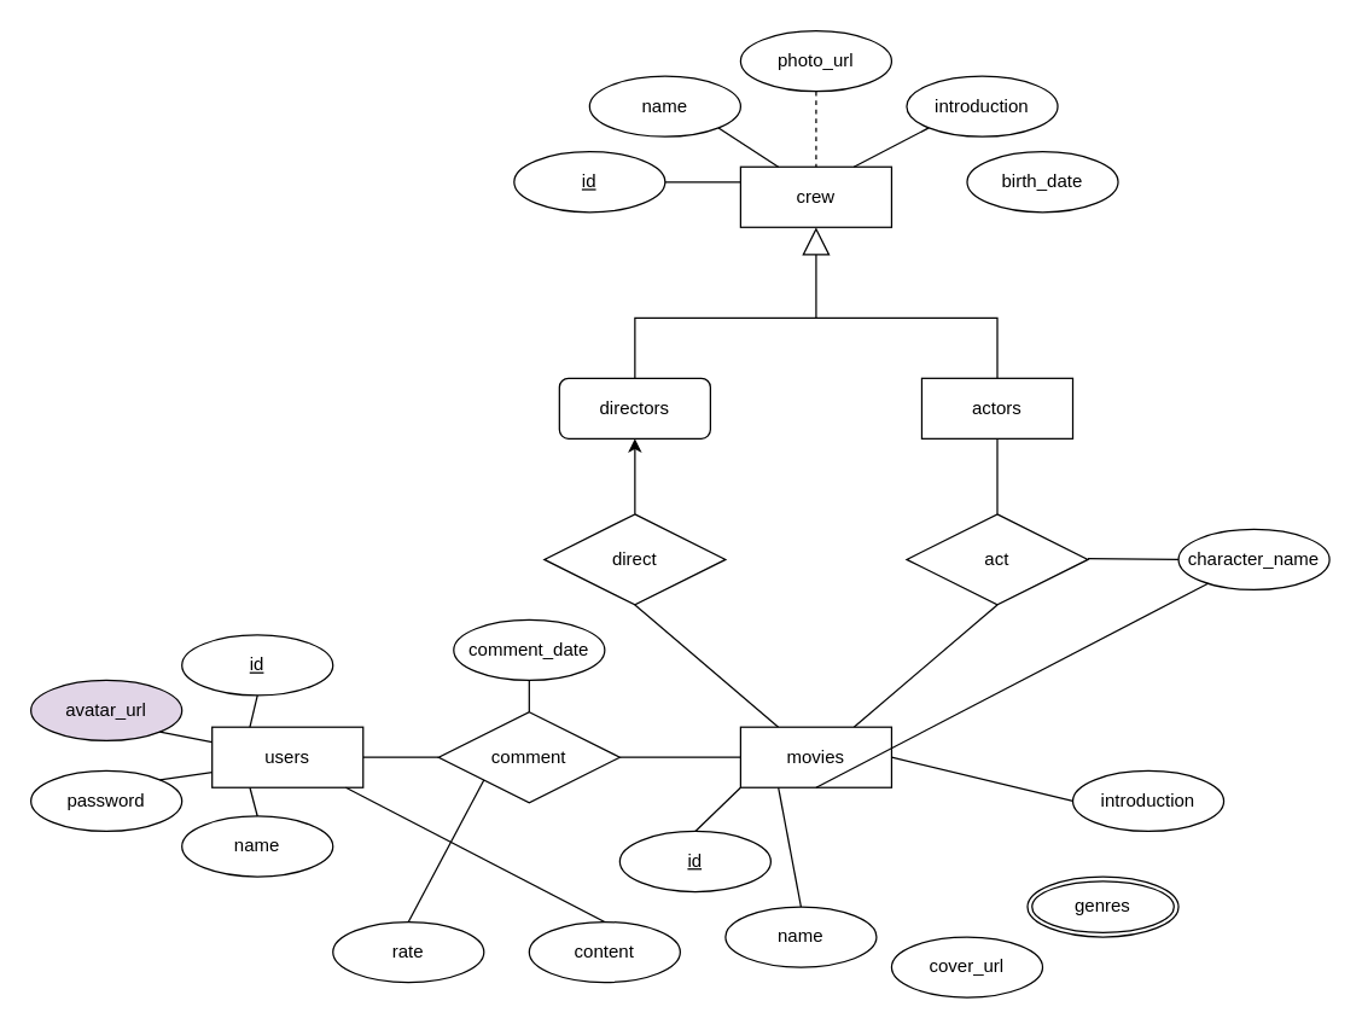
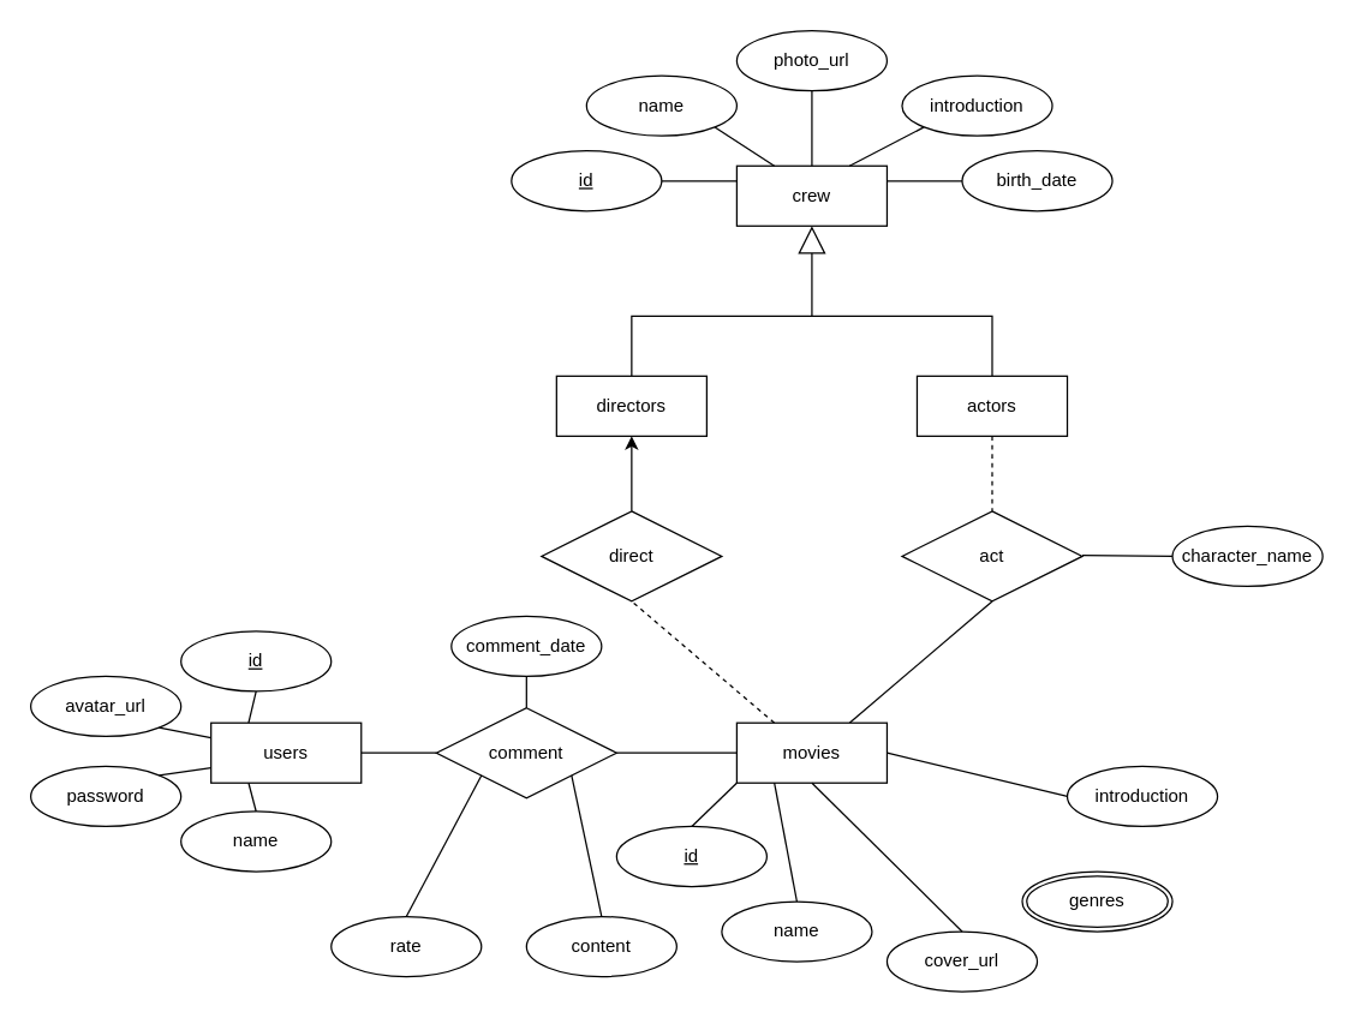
  <mxCell id="0" />
  <mxCell id="1" parent="0" />
  <mxCell id="2" value="" style="endArrow=block;endSize=16;endFill=0;html=1;entryX=0.5;entryY=1;entryDx=0;entryDy=0;" edge="1" parent="1" target="18"><mxGeometry width="160" relative="1" as="geometry"><mxPoint x="540" y="210" as="sourcePoint" /><mxPoint x="540" y="150" as="targetPoint" /></mxGeometry></mxCell>
  <mxCell id="3" value="" style="endArrow=none;html=1;rounded=0;exitX=0.5;exitY=0;exitDx=0;exitDy=0;entryX=0.5;entryY=0;entryDx=0;entryDy=0;" edge="1" parent="1" source="16" target="17"><mxGeometry relative="1" as="geometry"><mxPoint x="420" y="240" as="sourcePoint" /><mxPoint x="680" y="230" as="targetPoint" /><Array as="points"><mxPoint x="420" y="210" /><mxPoint x="660" y="210" /></Array></mxGeometry></mxCell>
  <mxCell id="4" value="direct" style="shape=rhombus;perimeter=rhombusPerimeter;whiteSpace=wrap;html=1;align=center;" vertex="1" parent="1"><mxGeometry x="360" y="340" width="120" height="60" as="geometry" /></mxCell>
  <mxCell id="5" value="act" style="shape=rhombus;perimeter=rhombusPerimeter;whiteSpace=wrap;html=1;align=center;" vertex="1" parent="1"><mxGeometry x="600" y="340" width="120" height="60" as="geometry" /></mxCell>
  <mxCell id="6" value="" style="endArrow=none;html=1;rounded=0;entryX=0;entryY=0.5;entryDx=0;entryDy=0;" edge="1" parent="1" target="7"><mxGeometry relative="1" as="geometry"><mxPoint x="720" y="369.29" as="sourcePoint" /><mxPoint x="780" y="369" as="targetPoint" /></mxGeometry></mxCell>
  <mxCell id="7" value="character_name" style="ellipse;whiteSpace=wrap;html=1;align=center;" vertex="1" parent="1"><mxGeometry x="780" y="350" width="100" height="40" as="geometry" /></mxCell>
- <mxCell id="8" value="" style="endArrow=none;html=1;rounded=0;exitX=0.25;exitY=0;exitDx=0;exitDy=0;entryX=0.5;entryY=1;entryDx=0;entryDy=0;" edge="1" parent="1" source="43" target="4"><mxGeometry relative="1" as="geometry"><mxPoint x="500" y="430" as="sourcePoint" /><mxPoint x="530" y="400" as="targetPoint" /></mxGeometry></mxCell>
+ <mxCell id="8" value="" style="endArrow=none;html=1;rounded=0;exitX=0.25;exitY=0;exitDx=0;exitDy=0;entryX=0.5;entryY=1;entryDx=0;entryDy=0;dashed=1;" edge="1" parent="1" source="43" target="4"><mxGeometry relative="1" as="geometry"><mxPoint x="500" y="430" as="sourcePoint" /><mxPoint x="530" y="400" as="targetPoint" /></mxGeometry></mxCell>
  <mxCell id="9" value="" style="endArrow=none;html=1;rounded=0;exitX=0.5;exitY=1;exitDx=0;exitDy=0;entryX=0.75;entryY=0;entryDx=0;entryDy=0;" edge="1" parent="1" source="5" target="43"><mxGeometry relative="1" as="geometry"><mxPoint x="370" y="400" as="sourcePoint" /><mxPoint x="580" y="430" as="targetPoint" /></mxGeometry></mxCell>
- <mxCell id="10" value="" style="endArrow=none;html=1;rounded=0;exitX=0.5;exitY=1;exitDx=0;exitDy=0;entryX=0.5;entryY=0;entryDx=0;entryDy=0;" edge="1" parent="1" source="17" target="5"><mxGeometry relative="1" as="geometry"><mxPoint x="660" y="296" as="sourcePoint" /><mxPoint x="530" y="400" as="targetPoint" /></mxGeometry></mxCell>
+ <mxCell id="10" value="" style="endArrow=none;html=1;rounded=0;exitX=0.5;exitY=1;exitDx=0;exitDy=0;entryX=0.5;entryY=0;entryDx=0;entryDy=0;dashed=1;" edge="1" parent="1" source="17" target="5"><mxGeometry relative="1" as="geometry"><mxPoint x="660" y="296" as="sourcePoint" /><mxPoint x="530" y="400" as="targetPoint" /></mxGeometry></mxCell>
  <mxCell id="11" value="" style="endArrow=classic;html=1;entryX=0.5;entryY=1;entryDx=0;entryDy=0;exitX=0.5;exitY=0;exitDx=0;exitDy=0;" edge="1" parent="1" source="4" target="16"><mxGeometry width="50" height="50" relative="1" as="geometry"><mxPoint x="530" y="330" as="sourcePoint" /><mxPoint x="420" y="296" as="targetPoint" /></mxGeometry></mxCell>
  <mxCell id="12" value="comment" style="shape=rhombus;perimeter=rhombusPerimeter;whiteSpace=wrap;html=1;align=center;" vertex="1" parent="1"><mxGeometry x="290" y="471" width="120" height="60" as="geometry" /></mxCell>
  <mxCell id="13" value="" style="endArrow=none;html=1;exitX=0;exitY=0.5;exitDx=0;exitDy=0;entryX=1;entryY=0.5;entryDx=0;entryDy=0;" edge="1" parent="1" source="12" target="29"><mxGeometry width="50" height="50" relative="1" as="geometry"><mxPoint x="500" y="520" as="sourcePoint" /><mxPoint x="260" y="540" as="targetPoint" /></mxGeometry></mxCell>
  <mxCell id="14" value="comment_date" style="ellipse;whiteSpace=wrap;html=1;align=center;" vertex="1" parent="1"><mxGeometry x="300" y="410" width="100" height="40" as="geometry" /></mxCell>
  <mxCell id="15" value="" style="endArrow=none;html=1;exitX=0.5;exitY=0;exitDx=0;exitDy=0;entryX=0.5;entryY=1;entryDx=0;entryDy=0;" edge="1" parent="1" source="12" target="14"><mxGeometry width="50" height="50" relative="1" as="geometry"><mxPoint x="490" y="450" as="sourcePoint" /><mxPoint x="540" y="400" as="targetPoint" /></mxGeometry></mxCell>
- <mxCell id="16" value="directors" style="whiteSpace=wrap;html=1;align=center;rounded=1;" vertex="1" parent="1"><mxGeometry x="370" y="250" width="100" height="40" as="geometry" /></mxCell>
+ <mxCell id="16" value="directors" style="whiteSpace=wrap;html=1;align=center;" vertex="1" parent="1"><mxGeometry x="370" y="250" width="100" height="40" as="geometry" /></mxCell>
  <mxCell id="17" value="actors" style="whiteSpace=wrap;html=1;align=center;" vertex="1" parent="1"><mxGeometry x="610" y="250" width="100" height="40" as="geometry" /></mxCell>
  <mxCell id="18" value="crew" style="whiteSpace=wrap;html=1;align=center;" vertex="1" parent="1"><mxGeometry x="490" y="110" width="100" height="40" as="geometry" /></mxCell>
  <mxCell id="19" value="id" style="ellipse;whiteSpace=wrap;html=1;align=center;fontStyle=4;" vertex="1" parent="1"><mxGeometry x="340" y="100" width="100" height="40" as="geometry" /></mxCell>
  <mxCell id="20" value="name" style="ellipse;whiteSpace=wrap;html=1;align=center;" vertex="1" parent="1"><mxGeometry x="390" y="50" width="100" height="40" as="geometry" /></mxCell>
  <mxCell id="21" value="photo_url" style="ellipse;whiteSpace=wrap;html=1;align=center;" vertex="1" parent="1"><mxGeometry x="490" y="20" width="100" height="40" as="geometry" /></mxCell>
  <mxCell id="22" value="introduction" style="ellipse;whiteSpace=wrap;html=1;align=center;" vertex="1" parent="1"><mxGeometry x="600" y="50" width="100" height="40" as="geometry" /></mxCell>
  <mxCell id="23" value="birth_date" style="ellipse;whiteSpace=wrap;html=1;align=center;" vertex="1" parent="1"><mxGeometry x="640" y="100" width="100" height="40" as="geometry" /></mxCell>
  <mxCell id="24" value="" style="endArrow=none;html=1;rounded=0;entryX=1;entryY=0.5;entryDx=0;entryDy=0;exitX=0;exitY=0.25;exitDx=0;exitDy=0;" edge="1" parent="1" source="18" target="19"><mxGeometry relative="1" as="geometry"><mxPoint x="360" y="270" as="sourcePoint" /><mxPoint x="520" y="270" as="targetPoint" /></mxGeometry></mxCell>
  <mxCell id="25" value="" style="endArrow=none;html=1;rounded=0;entryX=1;entryY=1;entryDx=0;entryDy=0;exitX=0.25;exitY=0;exitDx=0;exitDy=0;" edge="1" parent="1" source="18" target="20"><mxGeometry relative="1" as="geometry"><mxPoint x="360" y="270" as="sourcePoint" /><mxPoint x="520" y="270" as="targetPoint" /></mxGeometry></mxCell>
- <mxCell id="26" value="" style="endArrow=none;html=1;rounded=0;exitX=0.5;exitY=1;exitDx=0;exitDy=0;entryX=0.5;entryY=0;entryDx=0;entryDy=0;dashed=1;" edge="1" parent="1" source="21" target="18"><mxGeometry relative="1" as="geometry"><mxPoint x="360" y="270" as="sourcePoint" /><mxPoint x="520" y="270" as="targetPoint" /></mxGeometry></mxCell>
+ <mxCell id="26" value="" style="endArrow=none;html=1;rounded=0;exitX=0.5;exitY=1;exitDx=0;exitDy=0;entryX=0.5;entryY=0;entryDx=0;entryDy=0;" edge="1" parent="1" source="21" target="18"><mxGeometry relative="1" as="geometry"><mxPoint x="360" y="270" as="sourcePoint" /><mxPoint x="520" y="270" as="targetPoint" /></mxGeometry></mxCell>
  <mxCell id="27" value="" style="endArrow=none;html=1;rounded=0;entryX=0.75;entryY=0;entryDx=0;entryDy=0;exitX=0;exitY=1;exitDx=0;exitDy=0;" edge="1" parent="1" source="22" target="18"><mxGeometry relative="1" as="geometry"><mxPoint x="640" y="0" as="sourcePoint" /><mxPoint x="520" y="270" as="targetPoint" /></mxGeometry></mxCell>
+ <mxCell id="28" value="" style="endArrow=none;html=1;rounded=0;exitX=1;exitY=0.25;exitDx=0;exitDy=0;entryX=0;entryY=0.5;entryDx=0;entryDy=0;" edge="1" parent="1" source="18" target="23"><mxGeometry relative="1" as="geometry"><mxPoint x="360" y="270" as="sourcePoint" /><mxPoint x="520" y="270" as="targetPoint" /></mxGeometry></mxCell>
  <mxCell id="29" value="users" style="whiteSpace=wrap;html=1;align=center;" vertex="1" parent="1"><mxGeometry x="140" y="481" width="100" height="40" as="geometry" /></mxCell>
  <mxCell id="30" value="genres" style="ellipse;shape=doubleEllipse;margin=3;whiteSpace=wrap;html=1;align=center;" vertex="1" parent="1"><mxGeometry x="680" y="580" width="100" height="40" as="geometry" /></mxCell>
  <mxCell id="31" value="name" style="ellipse;whiteSpace=wrap;html=1;align=center;" vertex="1" parent="1"><mxGeometry x="120" y="540" width="100" height="40" as="geometry" /></mxCell>
  <mxCell id="32" value="password" style="ellipse;whiteSpace=wrap;html=1;align=center;" vertex="1" parent="1"><mxGeometry x="20" y="510" width="100" height="40" as="geometry" /></mxCell>
- <mxCell id="33" value="avatar_url" style="ellipse;whiteSpace=wrap;html=1;align=center;fillColor=#e1d5e7;" vertex="1" parent="1"><mxGeometry x="20" y="450" width="100" height="40" as="geometry" /></mxCell>
+ <mxCell id="33" value="avatar_url" style="ellipse;whiteSpace=wrap;html=1;align=center;" vertex="1" parent="1"><mxGeometry x="20" y="450" width="100" height="40" as="geometry" /></mxCell>
  <mxCell id="34" value="id" style="ellipse;whiteSpace=wrap;html=1;align=center;fontStyle=4;" vertex="1" parent="1"><mxGeometry x="120" y="420" width="100" height="40" as="geometry" /></mxCell>
  <mxCell id="35" value="" style="endArrow=none;html=1;rounded=0;exitX=1;exitY=1;exitDx=0;exitDy=0;entryX=0;entryY=0.25;entryDx=0;entryDy=0;" edge="1" parent="1" source="33" target="29"><mxGeometry relative="1" as="geometry"><mxPoint x="120" y="510" as="sourcePoint" /><mxPoint x="280" y="510" as="targetPoint" /></mxGeometry></mxCell>
  <mxCell id="36" value="" style="endArrow=none;html=1;rounded=0;exitX=1;exitY=0;exitDx=0;exitDy=0;entryX=0;entryY=0.75;entryDx=0;entryDy=0;" edge="1" parent="1" source="32" target="29"><mxGeometry relative="1" as="geometry"><mxPoint x="120" y="510" as="sourcePoint" /><mxPoint x="280" y="510" as="targetPoint" /></mxGeometry></mxCell>
  <mxCell id="37" value="" style="endArrow=none;html=1;rounded=0;exitX=0.5;exitY=1;exitDx=0;exitDy=0;entryX=0.25;entryY=0;entryDx=0;entryDy=0;" edge="1" parent="1" source="34" target="29"><mxGeometry relative="1" as="geometry"><mxPoint x="120" y="510" as="sourcePoint" /><mxPoint x="280" y="510" as="targetPoint" /></mxGeometry></mxCell>
  <mxCell id="38" value="" style="endArrow=none;html=1;rounded=0;exitX=0.5;exitY=0;exitDx=0;exitDy=0;entryX=0.25;entryY=1;entryDx=0;entryDy=0;" edge="1" parent="1" source="31" target="29"><mxGeometry relative="1" as="geometry"><mxPoint x="120" y="510" as="sourcePoint" /><mxPoint x="250" y="550" as="targetPoint" /></mxGeometry></mxCell>
  <mxCell id="39" value="rate" style="ellipse;whiteSpace=wrap;html=1;align=center;" vertex="1" parent="1"><mxGeometry y="610" width="100" height="40" as="geometry" x="220" /></mxCell>
  <mxCell id="40" value="content" style="ellipse;whiteSpace=wrap;html=1;align=center;" vertex="1" parent="1"><mxGeometry x="350" y="610" width="100" height="40" as="geometry" /></mxCell>
  <mxCell id="41" value="" style="endArrow=none;html=1;rounded=0;exitX=0.5;exitY=0;exitDx=0;exitDy=0;entryX=0;entryY=1;entryDx=0;entryDy=0;" edge="1" parent="1" source="39" target="12"><mxGeometry relative="1" as="geometry"><mxPoint x="260" y="620" as="sourcePoint" /><mxPoint x="325" y="620" as="targetPoint" /></mxGeometry></mxCell>
- <mxCell id="42" value="" style="endArrow=none;html=1;rounded=0;exitX=0.5;exitY=0;exitDx=0;exitDy=0;" edge="1" parent="1" source="40" target="29"><mxGeometry relative="1" as="geometry"><mxPoint x="260" y="620" as="sourcePoint" /><mxPoint x="375" y="620" as="targetPoint" /></mxGeometry></mxCell>
+ <mxCell id="42" value="" style="endArrow=none;html=1;rounded=0;exitX=0.5;exitY=0;exitDx=0;exitDy=0;entryX=1;entryY=1;entryDx=0;entryDy=0;" edge="1" parent="1" source="40" target="12"><mxGeometry relative="1" as="geometry"><mxPoint x="260" y="620" as="sourcePoint" /><mxPoint x="375" y="620" as="targetPoint" /></mxGeometry></mxCell>
  <mxCell id="43" value="movies" style="whiteSpace=wrap;html=1;align=center;" vertex="1" parent="1"><mxGeometry x="490" y="481" width="100" height="40" as="geometry" /></mxCell>
  <mxCell id="44" value="" style="endArrow=none;html=1;rounded=0;exitX=1;exitY=0.5;exitDx=0;exitDy=0;entryX=0;entryY=0.5;entryDx=0;entryDy=0;" edge="1" parent="1" source="12" target="43"><mxGeometry relative="1" as="geometry"><mxPoint x="440" y="570" as="sourcePoint" /><mxPoint x="480" y="580" as="targetPoint" /></mxGeometry></mxCell>
  <mxCell id="45" value="id" style="ellipse;whiteSpace=wrap;html=1;align=center;fontStyle=4;" vertex="1" parent="1"><mxGeometry x="410" y="550" width="100" height="40" as="geometry" /></mxCell>
  <mxCell id="46" value="name" style="ellipse;whiteSpace=wrap;html=1;align=center;" vertex="1" parent="1"><mxGeometry x="480" y="600" width="100" height="40" as="geometry" /></mxCell>
  <mxCell id="47" value="cover_url" style="ellipse;whiteSpace=wrap;html=1;align=center;" vertex="1" parent="1"><mxGeometry x="590" y="620" width="100" height="40" as="geometry" /></mxCell>
  <mxCell id="48" value="introduction" style="ellipse;whiteSpace=wrap;html=1;align=center;" vertex="1" parent="1"><mxGeometry x="710" y="510" width="100" height="40" as="geometry" /></mxCell>
  <mxCell id="49" value="" style="endArrow=none;html=1;rounded=0;exitX=0;exitY=1;exitDx=0;exitDy=0;entryX=0.5;entryY=0;entryDx=0;entryDy=0;" edge="1" parent="1" source="43" target="45"><mxGeometry relative="1" as="geometry"><mxPoint x="480" y="640" as="sourcePoint" /><mxPoint x="640" y="640" as="targetPoint" /></mxGeometry></mxCell>
  <mxCell id="50" value="" style="endArrow=none;html=1;rounded=0;exitX=0.25;exitY=1;exitDx=0;exitDy=0;entryX=0.5;entryY=0;entryDx=0;entryDy=0;" edge="1" parent="1" source="43" target="46"><mxGeometry relative="1" as="geometry"><mxPoint x="480" y="640" as="sourcePoint" /><mxPoint x="640" y="640" as="targetPoint" /></mxGeometry></mxCell>
- <mxCell id="51" value="" style="endArrow=none;html=1;rounded=0;exitX=0.5;exitY=1;exitDx=0;exitDy=0;" edge="1" parent="1" source="43" target="7"><mxGeometry relative="1" as="geometry"><mxPoint x="480" y="640" as="sourcePoint" /><mxPoint x="640" y="640" as="targetPoint" /></mxGeometry></mxCell>
+ <mxCell id="51" value="" style="endArrow=none;html=1;rounded=0;exitX=0.5;exitY=1;exitDx=0;exitDy=0;entryX=0.5;entryY=0;entryDx=0;entryDy=0;" edge="1" parent="1" source="43" target="47"><mxGeometry relative="1" as="geometry"><mxPoint x="480" y="640" as="sourcePoint" /><mxPoint x="640" y="640" as="targetPoint" /></mxGeometry></mxCell>
  <mxCell id="52" value="" style="endArrow=none;html=1;rounded=0;exitX=1;exitY=0.5;exitDx=0;exitDy=0;entryX=0;entryY=0.5;entryDx=0;entryDy=0;" edge="1" parent="1" source="43" target="48"><mxGeometry relative="1" as="geometry"><mxPoint x="480" y="640" as="sourcePoint" /><mxPoint x="640" y="640" as="targetPoint" /></mxGeometry></mxCell>
